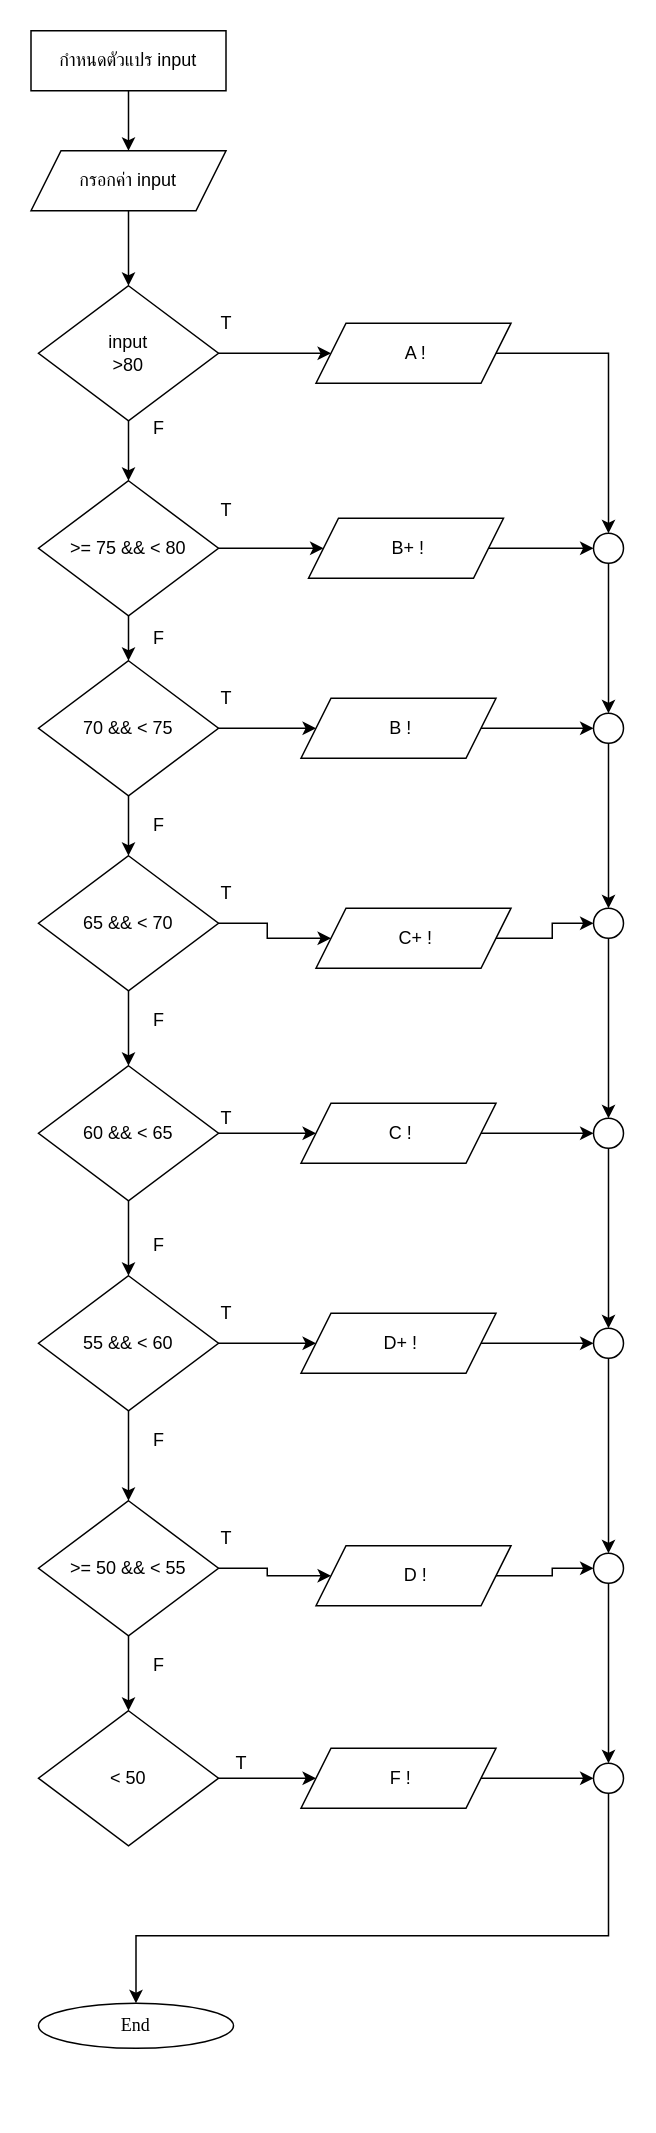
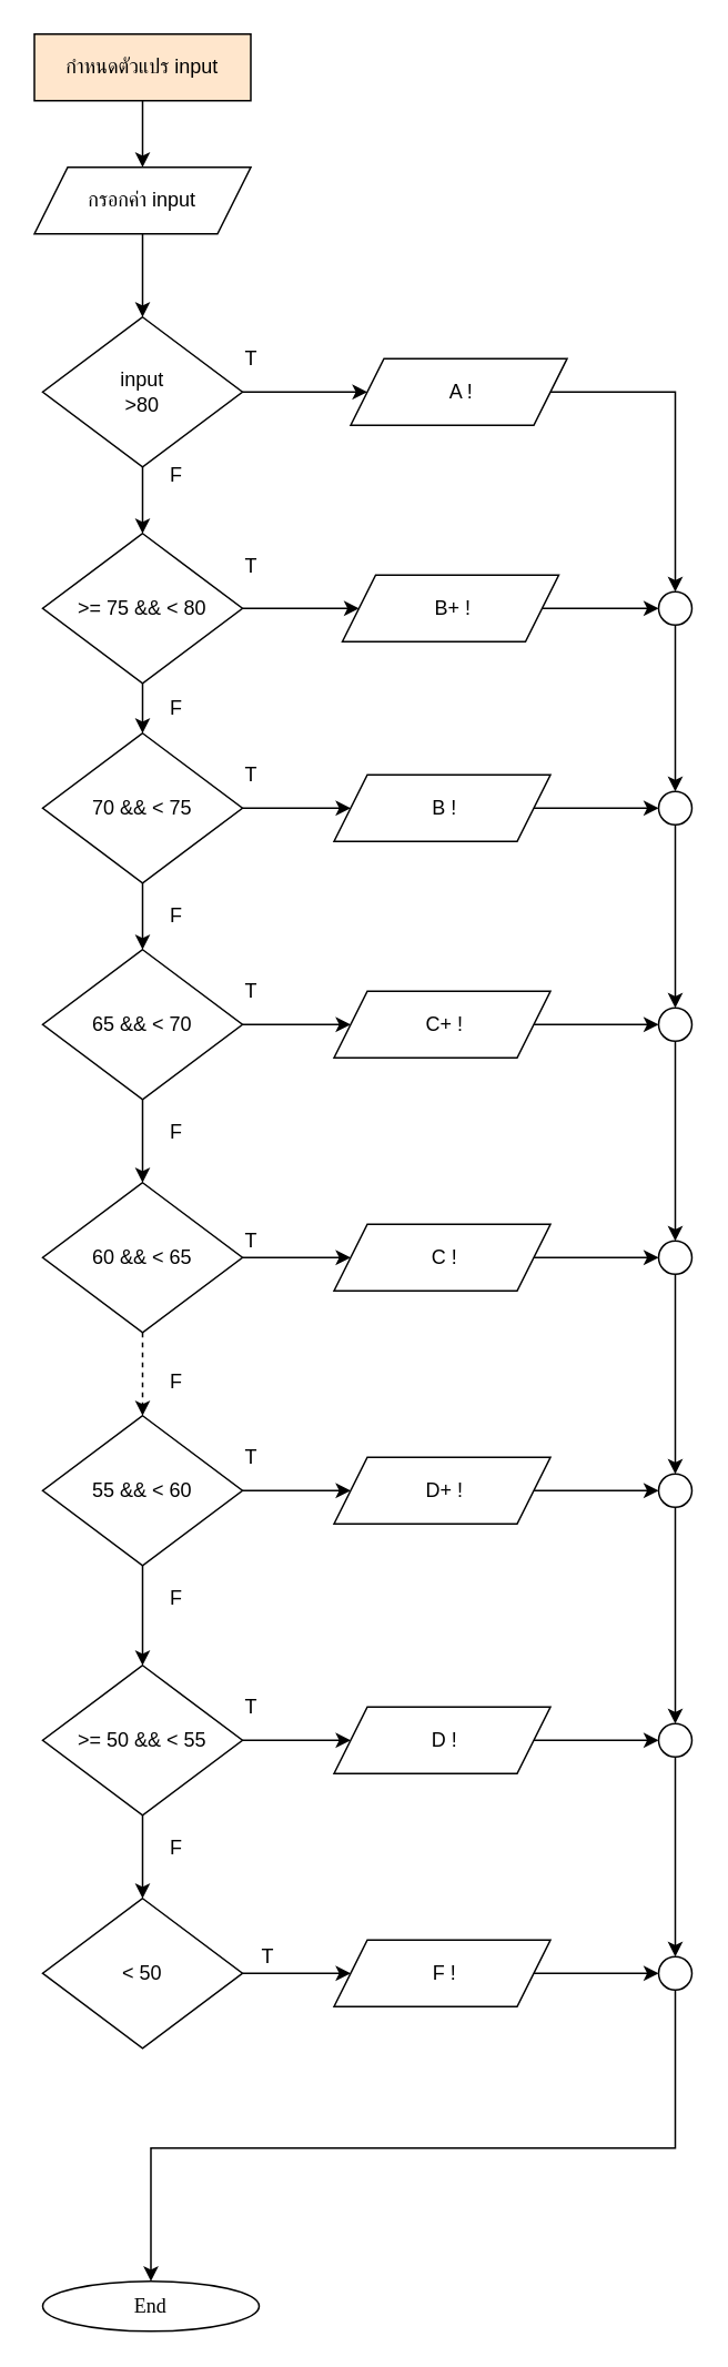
  <mxCell id="0" />
  <mxCell id="1" parent="0" />
  <mxCell id="2" value="" style="edgeStyle=orthogonalEdgeStyle;rounded=0;orthogonalLoop=1;jettySize=auto;html=1;" edge="1" parent="1" source="3" target="5"><mxGeometry relative="1" as="geometry" /></mxCell>
- <mxCell id="3" value="กำหนดตัวแปร input" style="rounded=0;whiteSpace=wrap;html=1;" vertex="1" parent="1"><mxGeometry x="20" y="20" width="130" height="40" as="geometry" /></mxCell>
+ <mxCell id="3" value="กำหนดตัวแปร input" style="rounded=0;whiteSpace=wrap;html=1;fillColor=#ffe6cc;" vertex="1" parent="1"><mxGeometry x="20" y="20" width="130" height="40" as="geometry" /></mxCell>
  <mxCell id="4" value="" style="edgeStyle=orthogonalEdgeStyle;rounded=0;orthogonalLoop=1;jettySize=auto;html=1;" edge="1" parent="1" source="5" target="8"><mxGeometry relative="1" as="geometry" /></mxCell>
  <mxCell id="5" value="กรอกค่า input" style="rounded=0;whiteSpace=wrap;html=1;shape=parallelogram;perimeter=parallelogramPerimeter;fixedSize=1;" vertex="1" parent="1"><mxGeometry x="20" y="100" width="130" height="40" as="geometry" /></mxCell>
  <mxCell id="6" value="" style="edgeStyle=orthogonalEdgeStyle;rounded=0;orthogonalLoop=1;jettySize=auto;html=1;" edge="1" parent="1" source="8" target="10"><mxGeometry relative="1" as="geometry" /></mxCell>
  <mxCell id="7" value="" style="edgeStyle=orthogonalEdgeStyle;rounded=0;orthogonalLoop=1;jettySize=auto;html=1;" edge="1" parent="1" source="8" target="23"><mxGeometry relative="1" as="geometry" /></mxCell>
  <mxCell id="8" value="input&lt;div&gt;&amp;gt;80&lt;/div&gt;" style="rhombus;whiteSpace=wrap;html=1;" vertex="1" parent="1"><mxGeometry x="25" y="190" width="120" height="90" as="geometry" /></mxCell>
  <mxCell id="9" value="" style="edgeStyle=orthogonalEdgeStyle;rounded=0;orthogonalLoop=1;jettySize=auto;html=1;" edge="1" parent="1" source="10" target="12"><mxGeometry relative="1" as="geometry" /></mxCell>
  <mxCell id="10" value="&amp;gt;= 75 &amp;amp;&amp;amp;&amp;nbsp;&lt;span style=&quot;background-color: initial;&quot;&gt;&amp;lt; 80&lt;/span&gt;" style="rhombus;whiteSpace=wrap;html=1;" vertex="1" parent="1"><mxGeometry x="25" y="320" width="120" height="90" as="geometry" /></mxCell>
  <mxCell id="11" value="" style="edgeStyle=orthogonalEdgeStyle;rounded=0;orthogonalLoop=1;jettySize=auto;html=1;" edge="1" parent="1" source="12" target="14"><mxGeometry relative="1" as="geometry" /></mxCell>
  <mxCell id="12" value="70 &amp;amp;&amp;amp; &amp;lt; 75" style="rhombus;whiteSpace=wrap;html=1;" vertex="1" parent="1"><mxGeometry x="25" y="440" width="120" height="90" as="geometry" /></mxCell>
  <mxCell id="13" value="" style="edgeStyle=orthogonalEdgeStyle;rounded=0;orthogonalLoop=1;jettySize=auto;html=1;" edge="1" parent="1" source="14" target="16"><mxGeometry relative="1" as="geometry" /></mxCell>
  <mxCell id="14" value="65 &amp;amp;&amp;amp; &amp;lt; 70" style="rhombus;whiteSpace=wrap;html=1;" vertex="1" parent="1"><mxGeometry x="25" y="570" width="120" height="90" as="geometry" /></mxCell>
- <mxCell id="15" value="" style="edgeStyle=orthogonalEdgeStyle;rounded=0;orthogonalLoop=1;jettySize=auto;html=1;" edge="1" parent="1" source="16" target="18"><mxGeometry relative="1" as="geometry" /></mxCell>
+ <mxCell id="15" value="" style="edgeStyle=orthogonalEdgeStyle;rounded=0;orthogonalLoop=1;jettySize=auto;html=1;dashed=1;" edge="1" parent="1" source="16" target="18"><mxGeometry relative="1" as="geometry" /></mxCell>
  <mxCell id="16" value="60 &amp;amp;&amp;amp; &amp;lt; 65" style="rhombus;whiteSpace=wrap;html=1;" vertex="1" parent="1"><mxGeometry x="25" y="710" width="120" height="90" as="geometry" /></mxCell>
  <mxCell id="17" value="" style="edgeStyle=orthogonalEdgeStyle;rounded=0;orthogonalLoop=1;jettySize=auto;html=1;" edge="1" parent="1" source="18" target="20"><mxGeometry relative="1" as="geometry" /></mxCell>
  <mxCell id="18" value="55 &amp;amp;&amp;amp; &amp;lt; 60" style="rhombus;whiteSpace=wrap;html=1;" vertex="1" parent="1"><mxGeometry x="25" y="850" width="120" height="90" as="geometry" /></mxCell>
  <mxCell id="19" value="" style="edgeStyle=orthogonalEdgeStyle;rounded=0;orthogonalLoop=1;jettySize=auto;html=1;" edge="1" parent="1" source="20" target="21"><mxGeometry relative="1" as="geometry" /></mxCell>
  <mxCell id="20" value="&amp;gt;= 50 &amp;amp;&amp;amp; &amp;lt; 55" style="rhombus;whiteSpace=wrap;html=1;" vertex="1" parent="1"><mxGeometry x="25" width="120" height="90" as="geometry" y="1000" /></mxCell>
  <mxCell id="21" value="&amp;lt; 50" style="rhombus;whiteSpace=wrap;html=1;" vertex="1" parent="1"><mxGeometry x="25" y="1140" width="120" height="90" as="geometry" /></mxCell>
  <mxCell id="22" style="edgeStyle=orthogonalEdgeStyle;rounded=0;orthogonalLoop=1;jettySize=auto;html=1;entryX=0.5;entryY=0;entryDx=0;entryDy=0;" edge="1" parent="1" source="23" target="28"><mxGeometry relative="1" as="geometry" /></mxCell>
  <mxCell id="23" value="&amp;nbsp;A !" style="rounded=0;whiteSpace=wrap;html=1;shape=parallelogram;perimeter=parallelogramPerimeter;fixedSize=1;" vertex="1" parent="1"><mxGeometry x="210" y="215" width="130" height="40" as="geometry" /></mxCell>
  <mxCell id="24" value="" style="edgeStyle=orthogonalEdgeStyle;rounded=0;orthogonalLoop=1;jettySize=auto;html=1;" edge="1" parent="1" source="25" target="28"><mxGeometry relative="1" as="geometry" /></mxCell>
  <mxCell id="25" value="&amp;nbsp;B+ !" style="rounded=0;whiteSpace=wrap;html=1;shape=parallelogram;perimeter=parallelogramPerimeter;fixedSize=1;" vertex="1" parent="1"><mxGeometry x="205" y="345" width="130" height="40" as="geometry" /></mxCell>
  <mxCell id="26" value="" style="edgeStyle=orthogonalEdgeStyle;rounded=0;orthogonalLoop=1;jettySize=auto;html=1;exitX=1;exitY=0.5;exitDx=0;exitDy=0;" edge="1" target="25" parent="1" source="10"><mxGeometry relative="1" as="geometry"><mxPoint x="140" y="365" as="sourcePoint" /></mxGeometry></mxCell>
  <mxCell id="27" value="" style="edgeStyle=orthogonalEdgeStyle;rounded=0;orthogonalLoop=1;jettySize=auto;html=1;" edge="1" parent="1" source="28" target="30"><mxGeometry relative="1" as="geometry" /></mxCell>
  <mxCell id="28" value="" style="ellipse;whiteSpace=wrap;html=1;aspect=fixed;" vertex="1" parent="1"><mxGeometry x="395" y="355" width="20" height="20" as="geometry" /></mxCell>
  <mxCell id="29" value="" style="edgeStyle=orthogonalEdgeStyle;rounded=0;orthogonalLoop=1;jettySize=auto;html=1;" edge="1" parent="1" source="30" target="35"><mxGeometry relative="1" as="geometry" /></mxCell>
  <mxCell id="30" value="" style="ellipse;whiteSpace=wrap;html=1;aspect=fixed;" vertex="1" parent="1"><mxGeometry x="395" y="475" width="20" height="20" as="geometry" /></mxCell>
  <mxCell id="31" value="" style="edgeStyle=orthogonalEdgeStyle;rounded=0;orthogonalLoop=1;jettySize=auto;html=1;exitX=1;exitY=0.5;exitDx=0;exitDy=0;" edge="1" target="33" parent="1" source="12"><mxGeometry relative="1" as="geometry"><mxPoint x="150" y="485" as="sourcePoint" /></mxGeometry></mxCell>
  <mxCell id="32" value="" style="edgeStyle=orthogonalEdgeStyle;rounded=0;orthogonalLoop=1;jettySize=auto;html=1;" edge="1" parent="1" source="33" target="30"><mxGeometry relative="1" as="geometry" /></mxCell>
  <mxCell id="33" value="&amp;nbsp;B !" style="rounded=0;whiteSpace=wrap;html=1;shape=parallelogram;perimeter=parallelogramPerimeter;fixedSize=1;" vertex="1" parent="1"><mxGeometry x="200" y="465" width="130" height="40" as="geometry" /></mxCell>
  <mxCell id="34" style="edgeStyle=orthogonalEdgeStyle;rounded=0;orthogonalLoop=1;jettySize=auto;html=1;entryX=0.5;entryY=0;entryDx=0;entryDy=0;" edge="1" parent="1" source="35" target="40"><mxGeometry relative="1" as="geometry" /></mxCell>
  <mxCell id="35" value="" style="ellipse;whiteSpace=wrap;html=1;aspect=fixed;" vertex="1" parent="1"><mxGeometry x="395" y="605" width="20" height="20" as="geometry" /></mxCell>
  <mxCell id="36" value="" style="edgeStyle=orthogonalEdgeStyle;rounded=0;orthogonalLoop=1;jettySize=auto;html=1;exitX=1;exitY=0.5;exitDx=0;exitDy=0;" edge="1" target="38" parent="1" source="14"><mxGeometry relative="1" as="geometry"><mxPoint x="150" y="615" as="sourcePoint" /></mxGeometry></mxCell>
  <mxCell id="37" value="" style="edgeStyle=orthogonalEdgeStyle;rounded=0;orthogonalLoop=1;jettySize=auto;html=1;" edge="1" parent="1" source="38" target="35"><mxGeometry relative="1" as="geometry" /></mxCell>
- <mxCell id="38" value="&amp;nbsp;C+ !" style="rounded=0;whiteSpace=wrap;html=1;shape=parallelogram;perimeter=parallelogramPerimeter;fixedSize=1;" vertex="1" parent="1"><mxGeometry x="210" y="605" width="130" height="40" as="geometry" /></mxCell>
+ <mxCell id="38" value="&amp;nbsp;C+ !" style="rounded=0;whiteSpace=wrap;html=1;shape=parallelogram;perimeter=parallelogramPerimeter;fixedSize=1;" vertex="1" parent="1"><mxGeometry x="200" y="595" width="130" height="40" as="geometry" /></mxCell>
  <mxCell id="39" style="edgeStyle=orthogonalEdgeStyle;rounded=0;orthogonalLoop=1;jettySize=auto;html=1;entryX=0.5;entryY=0;entryDx=0;entryDy=0;" edge="1" parent="1" source="40" target="45"><mxGeometry relative="1" as="geometry" /></mxCell>
  <mxCell id="40" value="" style="ellipse;whiteSpace=wrap;html=1;aspect=fixed;" vertex="1" parent="1"><mxGeometry x="395" y="745" width="20" height="20" as="geometry" /></mxCell>
  <mxCell id="41" value="" style="edgeStyle=orthogonalEdgeStyle;rounded=0;orthogonalLoop=1;jettySize=auto;html=1;exitX=1;exitY=0.5;exitDx=0;exitDy=0;" edge="1" target="43" parent="1" source="16"><mxGeometry relative="1" as="geometry"><mxPoint x="160" y="755" as="sourcePoint" /></mxGeometry></mxCell>
  <mxCell id="42" value="" style="edgeStyle=orthogonalEdgeStyle;rounded=0;orthogonalLoop=1;jettySize=auto;html=1;" edge="1" parent="1" source="43" target="40"><mxGeometry relative="1" as="geometry" /></mxCell>
  <mxCell id="43" value="&amp;nbsp;C !" style="rounded=0;whiteSpace=wrap;html=1;shape=parallelogram;perimeter=parallelogramPerimeter;fixedSize=1;" vertex="1" parent="1"><mxGeometry x="200" y="735" width="130" height="40" as="geometry" /></mxCell>
  <mxCell id="44" style="edgeStyle=orthogonalEdgeStyle;rounded=0;orthogonalLoop=1;jettySize=auto;html=1;entryX=0.5;entryY=0;entryDx=0;entryDy=0;" edge="1" parent="1" source="45" target="50"><mxGeometry relative="1" as="geometry" /></mxCell>
  <mxCell id="45" value="" style="ellipse;whiteSpace=wrap;html=1;aspect=fixed;" vertex="1" parent="1"><mxGeometry x="395" y="885" width="20" height="20" as="geometry" /></mxCell>
  <mxCell id="46" value="" style="edgeStyle=orthogonalEdgeStyle;rounded=0;orthogonalLoop=1;jettySize=auto;html=1;exitX=1;exitY=0.5;exitDx=0;exitDy=0;" edge="1" target="48" parent="1" source="18"><mxGeometry relative="1" as="geometry"><mxPoint x="160" y="900" as="sourcePoint" /></mxGeometry></mxCell>
  <mxCell id="47" value="" style="edgeStyle=orthogonalEdgeStyle;rounded=0;orthogonalLoop=1;jettySize=auto;html=1;" edge="1" parent="1" source="48" target="45"><mxGeometry relative="1" as="geometry" /></mxCell>
  <mxCell id="48" value="&amp;nbsp;D+ !" style="rounded=0;whiteSpace=wrap;html=1;shape=parallelogram;perimeter=parallelogramPerimeter;fixedSize=1;" vertex="1" parent="1"><mxGeometry x="200" y="875" width="130" height="40" as="geometry" /></mxCell>
  <mxCell id="49" style="edgeStyle=orthogonalEdgeStyle;rounded=0;orthogonalLoop=1;jettySize=auto;html=1;entryX=0.5;entryY=0;entryDx=0;entryDy=0;" edge="1" parent="1" source="50" target="55"><mxGeometry relative="1" as="geometry" /></mxCell>
  <mxCell id="50" value="" style="ellipse;whiteSpace=wrap;html=1;aspect=fixed;" vertex="1" parent="1"><mxGeometry x="395" y="1035" width="20" height="20" as="geometry" /></mxCell>
  <mxCell id="51" value="" style="edgeStyle=orthogonalEdgeStyle;rounded=0;orthogonalLoop=1;jettySize=auto;html=1;exitX=1;exitY=0.5;exitDx=0;exitDy=0;" edge="1" target="53" parent="1" source="20"><mxGeometry relative="1" as="geometry"><mxPoint x="160" y="1045" as="sourcePoint" /></mxGeometry></mxCell>
  <mxCell id="52" value="" style="edgeStyle=orthogonalEdgeStyle;rounded=0;orthogonalLoop=1;jettySize=auto;html=1;" edge="1" parent="1" source="53" target="50"><mxGeometry relative="1" as="geometry" /></mxCell>
- <mxCell id="53" value="&amp;nbsp;D !" style="rounded=0;whiteSpace=wrap;html=1;shape=parallelogram;perimeter=parallelogramPerimeter;fixedSize=1;" vertex="1" parent="1"><mxGeometry x="210" y="1030" width="130" height="40" as="geometry" /></mxCell>
+ <mxCell id="53" value="&amp;nbsp;D !" style="rounded=0;whiteSpace=wrap;html=1;shape=parallelogram;perimeter=parallelogramPerimeter;fixedSize=1;" vertex="1" parent="1"><mxGeometry x="200" y="1025" width="130" height="40" as="geometry" /></mxCell>
  <mxCell id="54" style="edgeStyle=orthogonalEdgeStyle;rounded=0;orthogonalLoop=1;jettySize=auto;html=1;entryX=0.5;entryY=0;entryDx=0;entryDy=0;" edge="1" parent="1" source="55" target="74"><mxGeometry relative="1" as="geometry"><Array as="points"><mxPoint x="405" y="1290" /><mxPoint x="90" y="1290" /></Array></mxGeometry></mxCell>
  <mxCell id="55" value="" style="ellipse;whiteSpace=wrap;html=1;aspect=fixed;" vertex="1" parent="1"><mxGeometry x="395" y="1175" width="20" height="20" as="geometry" /></mxCell>
  <mxCell id="56" value="" style="edgeStyle=orthogonalEdgeStyle;rounded=0;orthogonalLoop=1;jettySize=auto;html=1;exitX=1;exitY=0.5;exitDx=0;exitDy=0;" edge="1" target="58" parent="1" source="21"><mxGeometry relative="1" as="geometry"><mxPoint x="150" y="1185" as="sourcePoint" /></mxGeometry></mxCell>
  <mxCell id="57" value="" style="edgeStyle=orthogonalEdgeStyle;rounded=0;orthogonalLoop=1;jettySize=auto;html=1;" edge="1" parent="1" source="58" target="55"><mxGeometry relative="1" as="geometry" /></mxCell>
  <mxCell id="58" value="&amp;nbsp;F !" style="rounded=0;whiteSpace=wrap;html=1;shape=parallelogram;perimeter=parallelogramPerimeter;fixedSize=1;" vertex="1" parent="1"><mxGeometry x="200" y="1165" width="130" height="40" as="geometry" /></mxCell>
  <mxCell id="59" value="T" style="text;html=1;align=center;verticalAlign=middle;resizable=0;points=[];autosize=1;strokeColor=none;fillColor=none;" vertex="1" parent="1"><mxGeometry x="135" y="200" width="30" height="30" as="geometry" /></mxCell>
  <mxCell id="60" value="F" style="text;html=1;align=center;verticalAlign=middle;resizable=0;points=[];autosize=1;strokeColor=none;fillColor=none;" vertex="1" parent="1"><mxGeometry x="90" y="270" width="30" height="30" as="geometry" /></mxCell>
  <mxCell id="61" value="T" style="text;html=1;align=center;verticalAlign=middle;resizable=0;points=[];autosize=1;strokeColor=none;fillColor=none;" vertex="1" parent="1"><mxGeometry x="135" y="325" width="30" height="30" as="geometry" /></mxCell>
  <mxCell id="62" value="F" style="text;html=1;align=center;verticalAlign=middle;resizable=0;points=[];autosize=1;strokeColor=none;fillColor=none;" vertex="1" parent="1"><mxGeometry x="90" y="410" width="30" height="30" as="geometry" /></mxCell>
  <mxCell id="63" value="T" style="text;html=1;align=center;verticalAlign=middle;resizable=0;points=[];autosize=1;strokeColor=none;fillColor=none;" vertex="1" parent="1"><mxGeometry x="135" y="450" width="30" height="30" as="geometry" /></mxCell>
  <mxCell id="64" value="F" style="text;html=1;align=center;verticalAlign=middle;resizable=0;points=[];autosize=1;strokeColor=none;fillColor=none;" vertex="1" parent="1"><mxGeometry x="90" y="535" width="30" height="30" as="geometry" /></mxCell>
  <mxCell id="65" value="T" style="text;html=1;align=center;verticalAlign=middle;resizable=0;points=[];autosize=1;strokeColor=none;fillColor=none;" vertex="1" parent="1"><mxGeometry x="135" y="580" width="30" height="30" as="geometry" /></mxCell>
  <mxCell id="66" value="F" style="text;html=1;align=center;verticalAlign=middle;resizable=0;points=[];autosize=1;strokeColor=none;fillColor=none;" vertex="1" parent="1"><mxGeometry x="90" y="665" width="30" height="30" as="geometry" /></mxCell>
  <mxCell id="67" value="T" style="text;html=1;align=center;verticalAlign=middle;resizable=0;points=[];autosize=1;strokeColor=none;fillColor=none;" vertex="1" parent="1"><mxGeometry x="135" y="730" width="30" height="30" as="geometry" /></mxCell>
  <mxCell id="68" value="F" style="text;html=1;align=center;verticalAlign=middle;resizable=0;points=[];autosize=1;strokeColor=none;fillColor=none;" vertex="1" parent="1"><mxGeometry x="90" y="815" width="30" height="30" as="geometry" /></mxCell>
  <mxCell id="69" value="T" style="text;html=1;align=center;verticalAlign=middle;resizable=0;points=[];autosize=1;strokeColor=none;fillColor=none;" vertex="1" parent="1"><mxGeometry x="135" y="860" width="30" height="30" as="geometry" /></mxCell>
  <mxCell id="70" value="F" style="text;html=1;align=center;verticalAlign=middle;resizable=0;points=[];autosize=1;strokeColor=none;fillColor=none;" vertex="1" parent="1"><mxGeometry x="90" y="945" width="30" height="30" as="geometry" /></mxCell>
  <mxCell id="71" value="T" style="text;html=1;align=center;verticalAlign=middle;resizable=0;points=[];autosize=1;strokeColor=none;fillColor=none;" vertex="1" parent="1"><mxGeometry x="135" y="1010" width="30" height="30" as="geometry" /></mxCell>
  <mxCell id="72" value="F" style="text;html=1;align=center;verticalAlign=middle;resizable=0;points=[];autosize=1;strokeColor=none;fillColor=none;" vertex="1" parent="1"><mxGeometry x="90" y="1095" width="30" height="30" as="geometry" /></mxCell>
  <mxCell id="73" value="T" style="text;html=1;align=center;verticalAlign=middle;resizable=0;points=[];autosize=1;strokeColor=none;fillColor=none;" vertex="1" parent="1"><mxGeometry x="145" y="1160" width="30" height="30" as="geometry" /></mxCell>
- <mxCell id="74" value="&lt;font data-font-src=&quot;https://fonts.googleapis.com/css?family=Sarabun&quot; face=&quot;Sarabun&quot;&gt;End&lt;/font&gt;" style="ellipse;whiteSpace=wrap;html=1;" vertex="1" parent="1"><mxGeometry x="25" y="1335" width="130" height="30" as="geometry" /></mxCell>
+ <mxCell id="74" value="&lt;font data-font-src=&quot;https://fonts.googleapis.com/css?family=Sarabun&quot; face=&quot;Sarabun&quot;&gt;End&lt;/font&gt;" style="ellipse;whiteSpace=wrap;html=1;" vertex="1" parent="1"><mxGeometry x="25" y="1370" width="130" height="30" as="geometry" /></mxCell>
